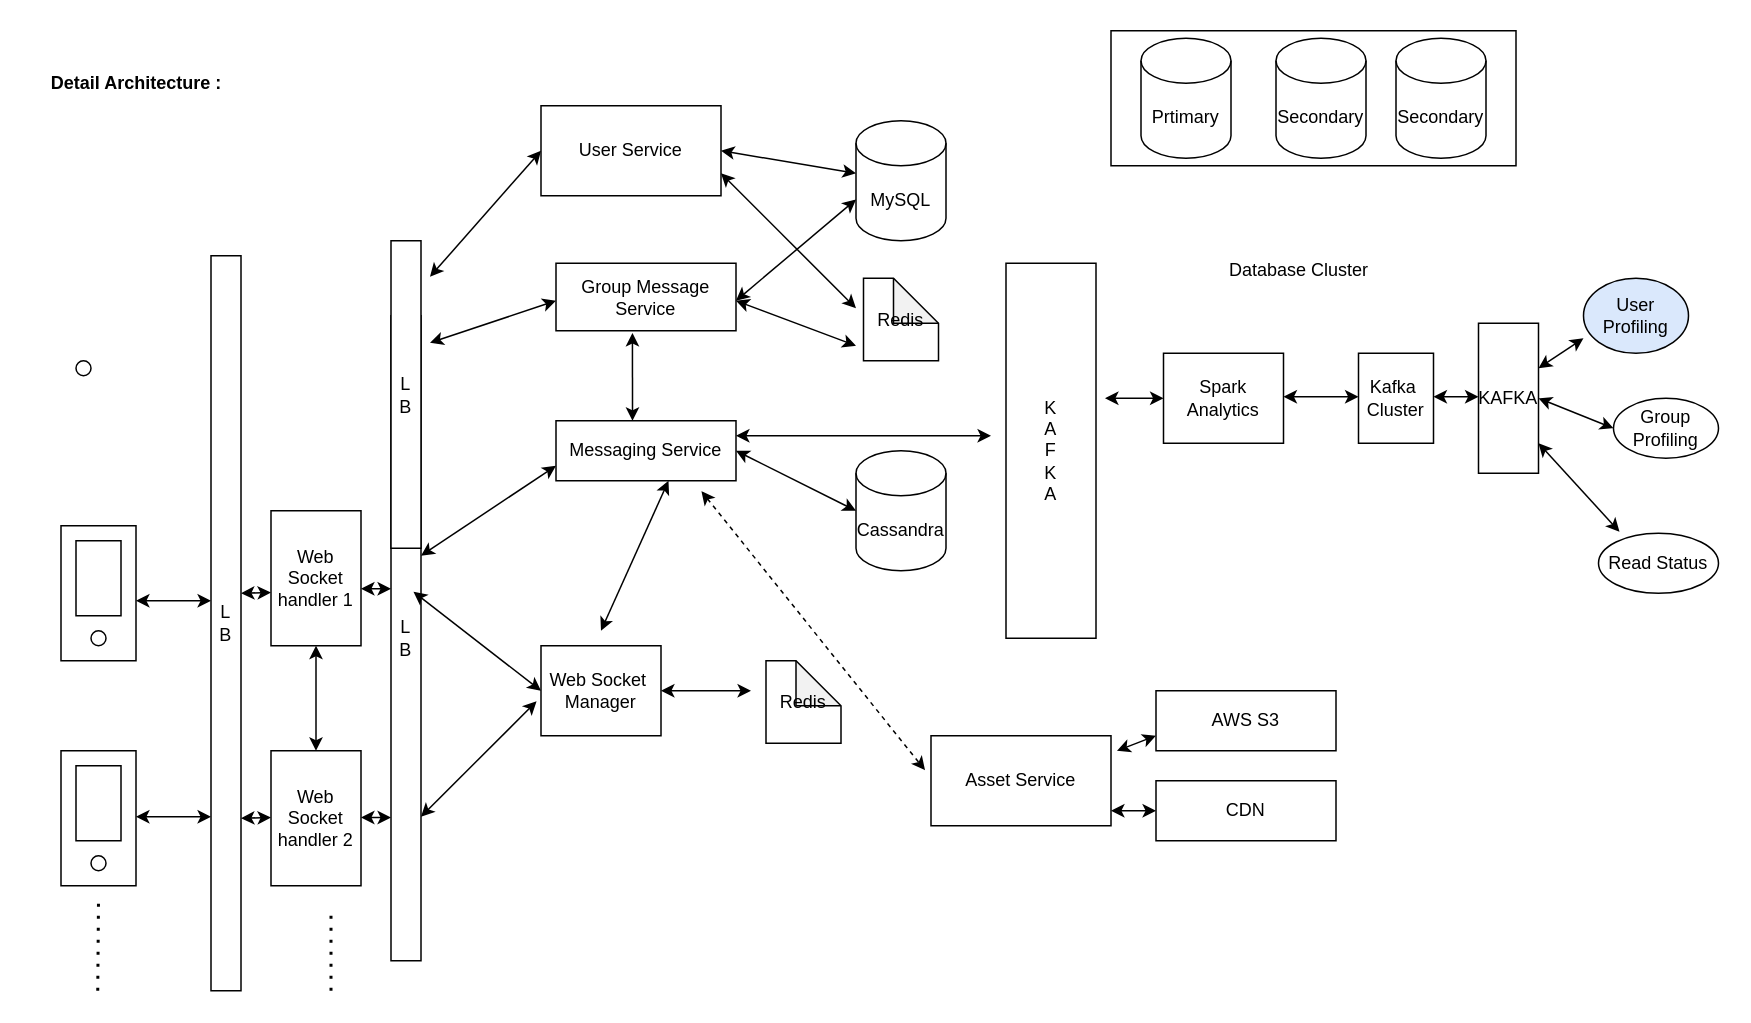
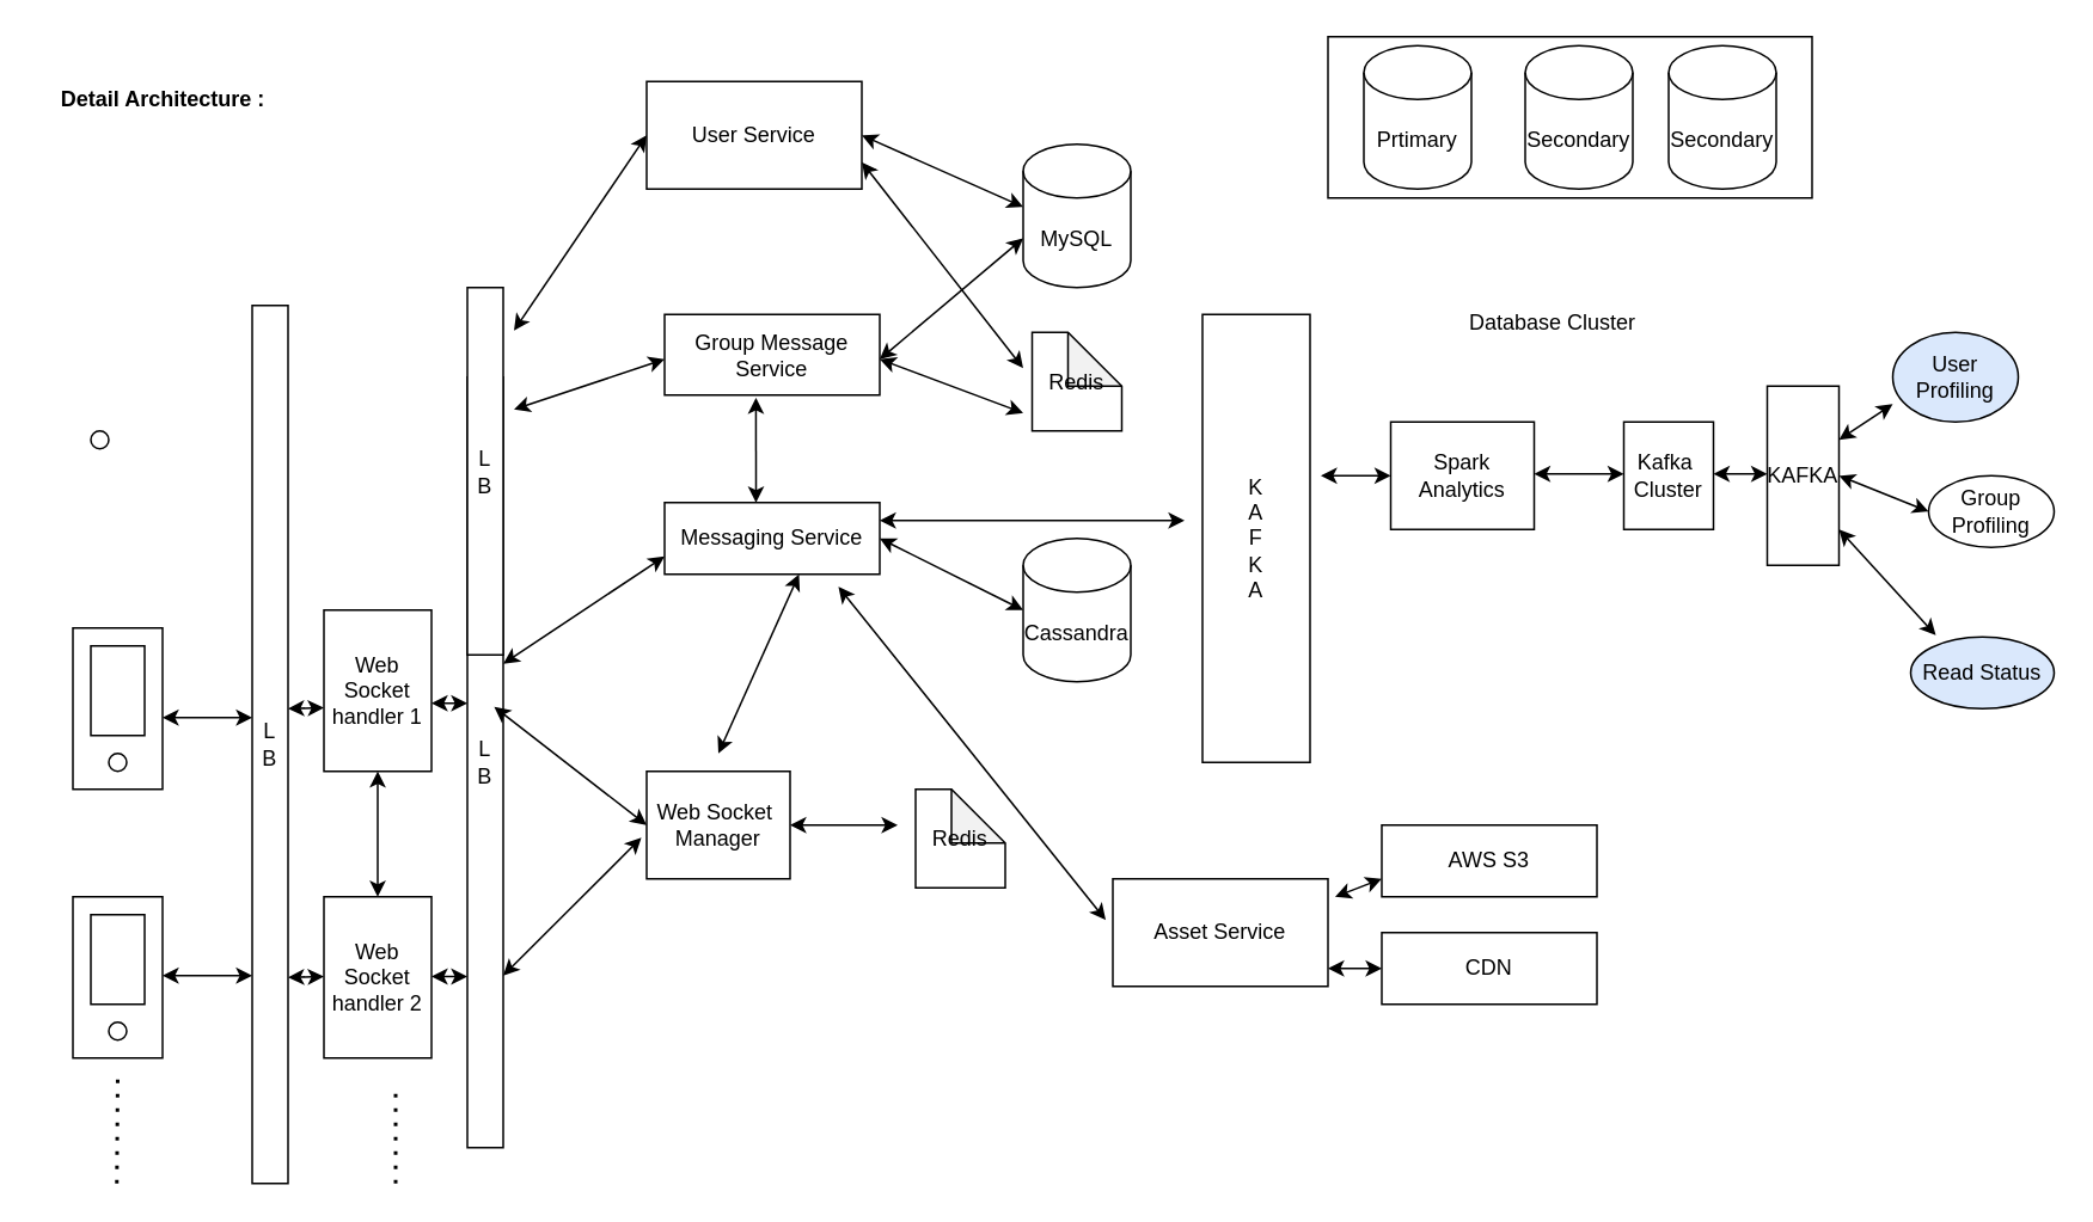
  <mxCell id="0" />
  <mxCell id="1" parent="0" />
  <mxCell id="2" value="" style="rounded=0;whiteSpace=wrap;html=1;" parent="1" vertex="1"><mxGeometry x="40" y="350" width="50" height="90" as="geometry" /></mxCell>
  <mxCell id="3" value="" style="rounded=0;whiteSpace=wrap;html=1;" parent="1" vertex="1"><mxGeometry x="50" y="360" width="30" height="50" as="geometry" /></mxCell>
  <mxCell id="4" value="" style="ellipse;whiteSpace=wrap;html=1;aspect=fixed;" parent="1" vertex="1"><mxGeometry x="60" y="420" width="10" height="10" as="geometry" /></mxCell>
  <mxCell id="5" value="" style="rounded=0;whiteSpace=wrap;html=1;" parent="1" vertex="1"><mxGeometry x="40" y="500" width="50" height="90" as="geometry" /></mxCell>
  <mxCell id="6" value="" style="rounded=0;whiteSpace=wrap;html=1;" parent="1" vertex="1"><mxGeometry x="50" y="510" width="30" height="50" as="geometry" /></mxCell>
  <mxCell id="7" value="" style="ellipse;whiteSpace=wrap;html=1;aspect=fixed;" parent="1" vertex="1"><mxGeometry x="60" y="570" width="10" height="10" as="geometry" /></mxCell>
  <mxCell id="8" value="L&lt;br&gt;B" style="rounded=0;whiteSpace=wrap;html=1;" parent="1" vertex="1"><mxGeometry x="140" y="170" width="20" height="490" as="geometry" /></mxCell>
  <mxCell id="9" style="edgeStyle=orthogonalEdgeStyle;rounded=0;orthogonalLoop=1;jettySize=auto;html=1;" edge="1" parent="1" source="10" target="62"><mxGeometry relative="1" as="geometry" /></mxCell>
  <mxCell id="10" value="L&lt;br&gt;B" style="rounded=0;whiteSpace=wrap;html=1;" parent="1" vertex="1"><mxGeometry x="260" y="210" width="20" height="430" as="geometry" /></mxCell>
  <mxCell id="11" value="Web Socket&lt;br&gt;handler 1" style="rounded=0;whiteSpace=wrap;html=1;" parent="1" vertex="1"><mxGeometry x="180" y="340" width="60" height="90" as="geometry" /></mxCell>
  <mxCell id="12" value="Web Socket&lt;br&gt;handler 2" style="rounded=0;whiteSpace=wrap;html=1;" parent="1" vertex="1"><mxGeometry x="180" y="500" width="60" height="90" as="geometry" /></mxCell>
  <mxCell id="13" value="" style="endArrow=none;dashed=1;html=1;dashPattern=1 3;strokeWidth=2;rounded=0;" parent="1" edge="1"><mxGeometry width="50" height="50" relative="1" as="geometry"><mxPoint x="220" y="660" as="sourcePoint" /><mxPoint x="220" y="610" as="targetPoint" /></mxGeometry></mxCell>
  <mxCell id="14" value="" style="endArrow=none;dashed=1;html=1;dashPattern=1 3;strokeWidth=2;rounded=0;" parent="1" edge="1"><mxGeometry width="50" height="50" relative="1" as="geometry"><mxPoint x="64.5" y="660" as="sourcePoint" /><mxPoint x="65" y="600" as="targetPoint" /></mxGeometry></mxCell>
  <mxCell id="15" value="" style="ellipse;whiteSpace=wrap;html=1;aspect=fixed;" parent="1" vertex="1"><mxGeometry x="50" y="240" width="10" height="10" as="geometry" /></mxCell>
  <mxCell id="16" value="Web Socket&amp;nbsp;&lt;br&gt;Manager" style="rounded=0;whiteSpace=wrap;html=1;" parent="1" vertex="1"><mxGeometry x="360" y="430" width="80" height="60" as="geometry" /></mxCell>
  <mxCell id="17" value="" style="endArrow=classic;startArrow=classic;html=1;rounded=0;" parent="1" edge="1"><mxGeometry width="50" height="50" relative="1" as="geometry"><mxPoint x="90" y="400" as="sourcePoint" /><mxPoint x="140" y="400" as="targetPoint" /></mxGeometry></mxCell>
  <mxCell id="18" value="" style="endArrow=classic;startArrow=classic;html=1;rounded=0;" parent="1" edge="1"><mxGeometry width="50" height="50" relative="1" as="geometry"><mxPoint x="90" y="543.99" as="sourcePoint" /><mxPoint x="140" y="544" as="targetPoint" /><Array as="points" /></mxGeometry></mxCell>
  <mxCell id="19" value="" style="endArrow=classic;startArrow=classic;html=1;rounded=0;entryX=0;entryY=0.5;entryDx=0;entryDy=0;" parent="1" target="16" edge="1"><mxGeometry width="50" height="50" relative="1" as="geometry"><mxPoint x="274.98" y="393.99" as="sourcePoint" /><mxPoint x="360" y="396" as="targetPoint" /></mxGeometry></mxCell>
  <mxCell id="20" value="" style="endArrow=classic;startArrow=classic;html=1;rounded=0;entryX=-0.037;entryY=0.617;entryDx=0;entryDy=0;entryPerimeter=0;" parent="1" target="16" edge="1"><mxGeometry width="50" height="50" relative="1" as="geometry"><mxPoint x="280" y="543.99" as="sourcePoint" /><mxPoint x="365.02" y="546" as="targetPoint" /></mxGeometry></mxCell>
  <mxCell id="21" value="" style="endArrow=classic;startArrow=classic;html=1;rounded=0;exitX=1;exitY=0.5;exitDx=0;exitDy=0;entryX=0;entryY=0.5;entryDx=0;entryDy=0;" parent="1" source="16" edge="1"><mxGeometry width="50" height="50" relative="1" as="geometry"><mxPoint x="510" y="450" as="sourcePoint" /><mxPoint x="500" y="460" as="targetPoint" /></mxGeometry></mxCell>
  <mxCell id="22" value="" style="endArrow=classic;startArrow=classic;html=1;rounded=0;" parent="1" edge="1"><mxGeometry width="50" height="50" relative="1" as="geometry"><mxPoint x="240" y="392" as="sourcePoint" /><mxPoint x="260" y="392" as="targetPoint" /></mxGeometry></mxCell>
  <mxCell id="23" value="" style="endArrow=classic;startArrow=classic;html=1;rounded=0;" parent="1" edge="1"><mxGeometry width="50" height="50" relative="1" as="geometry"><mxPoint x="240" y="544.5" as="sourcePoint" /><mxPoint x="260" y="544.5" as="targetPoint" /></mxGeometry></mxCell>
  <mxCell id="24" value="Messaging Service" style="rounded=0;whiteSpace=wrap;html=1;" parent="1" vertex="1"><mxGeometry x="370" y="280" width="120" height="40" as="geometry" /></mxCell>
  <mxCell id="25" value="Cassandra" style="shape=cylinder3;whiteSpace=wrap;html=1;boundedLbl=1;backgroundOutline=1;size=15;" parent="1" vertex="1"><mxGeometry x="570" y="300" width="60" height="80" as="geometry" /></mxCell>
  <mxCell id="26" value="Group Message Service" style="rounded=0;whiteSpace=wrap;html=1;" parent="1" vertex="1"><mxGeometry x="370" y="175" width="120" height="45" as="geometry" /></mxCell>
  <mxCell id="27" value="" style="endArrow=classic;startArrow=classic;html=1;rounded=0;entryX=0.433;entryY=1.025;entryDx=0;entryDy=0;entryPerimeter=0;" parent="1" edge="1"><mxGeometry width="50" height="50" relative="1" as="geometry"><mxPoint x="421" y="280" as="sourcePoint" /><mxPoint x="420.96" y="221.51" as="targetPoint" /></mxGeometry></mxCell>
  <mxCell id="28" value="" style="endArrow=classic;startArrow=classic;html=1;rounded=0;exitX=1;exitY=0.5;exitDx=0;exitDy=0;" parent="1" source="24" edge="1"><mxGeometry width="50" height="50" relative="1" as="geometry"><mxPoint x="520" y="390" as="sourcePoint" /><mxPoint x="570" y="340" as="targetPoint" /></mxGeometry></mxCell>
  <mxCell id="29" value="MySQL" style="shape=cylinder3;whiteSpace=wrap;html=1;boundedLbl=1;backgroundOutline=1;size=15;" parent="1" vertex="1"><mxGeometry x="570" y="80" width="60" height="80" as="geometry" /></mxCell>
  <mxCell id="30" value="Redis" style="shape=note;whiteSpace=wrap;html=1;backgroundOutline=1;darkOpacity=0.05;" parent="1" vertex="1"><mxGeometry x="575" y="185" width="50" height="55" as="geometry" /></mxCell>
  <mxCell id="31" value="" style="endArrow=classic;startArrow=classic;html=1;rounded=0;entryX=0;entryY=0;entryDx=0;entryDy=52.5;entryPerimeter=0;" parent="1" target="29" edge="1"><mxGeometry width="50" height="50" relative="1" as="geometry"><mxPoint x="490" y="200" as="sourcePoint" /><mxPoint x="540" y="150" as="targetPoint" /></mxGeometry></mxCell>
  <mxCell id="32" value="" style="endArrow=classic;startArrow=classic;html=1;rounded=0;" parent="1" edge="1"><mxGeometry width="50" height="50" relative="1" as="geometry"><mxPoint x="490" y="200" as="sourcePoint" /><mxPoint x="570" y="230" as="targetPoint" /></mxGeometry></mxCell>
  <mxCell id="33" value="" style="endArrow=classic;startArrow=classic;html=1;rounded=0;entryX=0;entryY=0.556;entryDx=0;entryDy=0;entryPerimeter=0;exitX=1.3;exitY=0.042;exitDx=0;exitDy=0;exitPerimeter=0;" parent="1" source="10" target="26" edge="1"><mxGeometry width="50" height="50" relative="1" as="geometry"><mxPoint x="166" y="183" as="sourcePoint" /><mxPoint x="360" y="212" as="targetPoint" /></mxGeometry></mxCell>
  <mxCell id="34" value="K&lt;br&gt;A&lt;br&gt;F&lt;br&gt;K&lt;br&gt;A" style="rounded=0;whiteSpace=wrap;html=1;" parent="1" vertex="1"><mxGeometry x="670" y="175" width="60" height="250" as="geometry" /></mxCell>
  <mxCell id="35" value="" style="endArrow=classic;startArrow=classic;html=1;rounded=0;" parent="1" edge="1"><mxGeometry width="50" height="50" relative="1" as="geometry"><mxPoint x="490" y="290" as="sourcePoint" /><mxPoint x="660" y="290" as="targetPoint" /></mxGeometry></mxCell>
  <mxCell id="36" value="Spark Analytics" style="rounded=0;whiteSpace=wrap;html=1;" parent="1" vertex="1"><mxGeometry x="775" y="235" width="80" height="60" as="geometry" /></mxCell>
  <mxCell id="37" value="Kafka&amp;nbsp;&lt;br&gt;Cluster" style="rounded=0;whiteSpace=wrap;html=1;" parent="1" vertex="1"><mxGeometry x="905" y="235" width="50" height="60" as="geometry" /></mxCell>
  <mxCell id="38" value="KAFKA" style="rounded=0;whiteSpace=wrap;html=1;" parent="1" vertex="1"><mxGeometry x="985" y="215" width="40" height="100" as="geometry" /></mxCell>
  <mxCell id="39" value="User Profiling" style="ellipse;whiteSpace=wrap;html=1;fillColor=#dae8fc;" parent="1" vertex="1"><mxGeometry x="1055" y="185" width="70" height="50" as="geometry" /></mxCell>
  <mxCell id="40" value="Group Profiling" style="ellipse;whiteSpace=wrap;html=1;" parent="1" vertex="1"><mxGeometry x="1075" y="265" width="70" height="40" as="geometry" /></mxCell>
- <mxCell id="41" value="Read Status" style="ellipse;whiteSpace=wrap;html=1;" parent="1" vertex="1"><mxGeometry x="1065" y="355" width="80" height="40" as="geometry" /></mxCell>
+ <mxCell id="41" value="Read Status" style="ellipse;whiteSpace=wrap;html=1;fillColor=#dae8fc;" parent="1" vertex="1"><mxGeometry x="1065" y="355" width="80" height="40" as="geometry" /></mxCell>
  <mxCell id="42" value="" style="endArrow=classic;startArrow=classic;html=1;rounded=0;entryX=0;entryY=0.5;entryDx=0;entryDy=0;exitX=1.1;exitY=0.36;exitDx=0;exitDy=0;exitPerimeter=0;" parent="1" target="36" edge="1" source="34"><mxGeometry width="50" height="50" relative="1" as="geometry"><mxPoint x="730" y="350" as="sourcePoint" /><mxPoint x="788.02" y="349" as="targetPoint" /><Array as="points" /></mxGeometry></mxCell>
  <mxCell id="43" value="" style="endArrow=classic;startArrow=classic;html=1;rounded=0;entryX=0;entryY=0.5;entryDx=0;entryDy=0;" parent="1" edge="1"><mxGeometry width="50" height="50" relative="1" as="geometry"><mxPoint x="855" y="264" as="sourcePoint" /><mxPoint x="905" y="264" as="targetPoint" /><Array as="points" /></mxGeometry></mxCell>
  <mxCell id="44" value="" style="endArrow=classic;startArrow=classic;html=1;rounded=0;" parent="1" edge="1"><mxGeometry width="50" height="50" relative="1" as="geometry"><mxPoint x="955" y="264" as="sourcePoint" /><mxPoint x="985" y="264" as="targetPoint" /><Array as="points" /></mxGeometry></mxCell>
  <mxCell id="45" value="" style="endArrow=classic;startArrow=classic;html=1;rounded=0;entryX=0;entryY=0.8;entryDx=0;entryDy=0;entryPerimeter=0;" parent="1" target="39" edge="1"><mxGeometry width="50" height="50" relative="1" as="geometry"><mxPoint x="1025" y="245" as="sourcePoint" /><mxPoint x="1075" y="245" as="targetPoint" /><Array as="points" /></mxGeometry></mxCell>
  <mxCell id="46" value="" style="endArrow=classic;startArrow=classic;html=1;rounded=0;entryX=0;entryY=0.5;entryDx=0;entryDy=0;" parent="1" target="40" edge="1"><mxGeometry width="50" height="50" relative="1" as="geometry"><mxPoint x="1025" y="265" as="sourcePoint" /><mxPoint x="1075" y="265" as="targetPoint" /><Array as="points" /></mxGeometry></mxCell>
  <mxCell id="47" value="" style="endArrow=classic;startArrow=classic;html=1;rounded=0;entryX=0.175;entryY=-0.025;entryDx=0;entryDy=0;entryPerimeter=0;" parent="1" target="41" edge="1"><mxGeometry width="50" height="50" relative="1" as="geometry"><mxPoint x="1025" y="295" as="sourcePoint" /><mxPoint x="1075" y="295" as="targetPoint" /><Array as="points" /></mxGeometry></mxCell>
- <mxCell id="48" value="User Service" style="rounded=0;whiteSpace=wrap;html=1;" parent="1" vertex="1"><mxGeometry x="360" y="70" width="120" height="60" as="geometry" /></mxCell>
+ <mxCell id="48" value="User Service" style="rounded=0;whiteSpace=wrap;html=1;" parent="1" vertex="1"><mxGeometry x="360" y="45" width="120" height="60" as="geometry" /></mxCell>
  <mxCell id="49" value="" style="endArrow=classic;startArrow=classic;html=1;rounded=0;entryX=0;entryY=0.5;entryDx=0;entryDy=0;exitX=1.3;exitY=0.117;exitDx=0;exitDy=0;exitPerimeter=0;" parent="1" target="48" edge="1" source="62"><mxGeometry width="50" height="50" relative="1" as="geometry"><mxPoint x="160" y="160" as="sourcePoint" /><mxPoint x="210" y="110" as="targetPoint" /></mxGeometry></mxCell>
  <mxCell id="50" value="" style="endArrow=classic;startArrow=classic;html=1;rounded=0;entryX=0;entryY=0.5;entryDx=0;entryDy=0;exitX=1;exitY=0.5;exitDx=0;exitDy=0;" parent="1" source="48" edge="1"><mxGeometry width="50" height="50" relative="1" as="geometry"><mxPoint x="370" y="175" as="sourcePoint" /><mxPoint x="570" y="115" as="targetPoint" /></mxGeometry></mxCell>
  <mxCell id="51" value="" style="endArrow=classic;startArrow=classic;html=1;rounded=0;exitX=1;exitY=0.75;exitDx=0;exitDy=0;" parent="1" source="48" edge="1"><mxGeometry width="50" height="50" relative="1" as="geometry"><mxPoint x="520" y="255" as="sourcePoint" /><mxPoint x="570" y="205" as="targetPoint" /></mxGeometry></mxCell>
  <mxCell id="52" value="" style="rounded=0;whiteSpace=wrap;html=1;" parent="1" vertex="1"><mxGeometry x="740" y="20" width="270" height="90" as="geometry" /></mxCell>
  <mxCell id="53" value="Prtimary" style="shape=cylinder3;whiteSpace=wrap;html=1;boundedLbl=1;backgroundOutline=1;size=15;" parent="1" vertex="1"><mxGeometry x="760" y="25" width="60" height="80" as="geometry" /></mxCell>
  <mxCell id="54" value="Secondary" style="shape=cylinder3;whiteSpace=wrap;html=1;boundedLbl=1;backgroundOutline=1;size=15;" parent="1" vertex="1"><mxGeometry x="850" y="25" width="60" height="80" as="geometry" /></mxCell>
  <mxCell id="55" value="Secondary" style="shape=cylinder3;whiteSpace=wrap;html=1;boundedLbl=1;backgroundOutline=1;size=15;" parent="1" vertex="1"><mxGeometry x="930" y="25" width="60" height="80" as="geometry" /></mxCell>
  <mxCell id="56" value="Database Cluster" style="text;html=1;align=center;verticalAlign=middle;resizable=0;points=[];autosize=1;strokeColor=none;fillColor=none;" parent="1" vertex="1"><mxGeometry x="805" y="165" width="120" height="30" as="geometry" /></mxCell>
  <mxCell id="57" value="" style="endArrow=classic;startArrow=classic;html=1;rounded=0;entryX=0;entryY=0.75;entryDx=0;entryDy=0;" parent="1" target="24" edge="1"><mxGeometry width="50" height="50" relative="1" as="geometry"><mxPoint x="280" y="370" as="sourcePoint" /><mxPoint x="330" y="320" as="targetPoint" /></mxGeometry></mxCell>
  <mxCell id="58" value="" style="endArrow=classic;startArrow=classic;html=1;rounded=0;" parent="1" edge="1"><mxGeometry width="50" height="50" relative="1" as="geometry"><mxPoint x="160" y="395" as="sourcePoint" /><mxPoint x="180" y="394.5" as="targetPoint" /></mxGeometry></mxCell>
  <mxCell id="59" value="" style="endArrow=classic;startArrow=classic;html=1;rounded=0;" parent="1" edge="1"><mxGeometry width="50" height="50" relative="1" as="geometry"><mxPoint x="160" y="545" as="sourcePoint" /><mxPoint x="180" y="544.5" as="targetPoint" /></mxGeometry></mxCell>
  <mxCell id="60" value="Redis" style="shape=note;whiteSpace=wrap;html=1;backgroundOutline=1;darkOpacity=0.05;" parent="1" vertex="1"><mxGeometry x="510" y="440" width="50" height="55" as="geometry" /></mxCell>
  <mxCell id="61" value="&lt;b&gt;Detail Architecture :&lt;/b&gt;" style="text;html=1;align=center;verticalAlign=middle;resizable=0;points=[];autosize=1;strokeColor=none;fillColor=none;" parent="1" vertex="1"><mxGeometry x="20" y="40" width="140" height="30" as="geometry" /></mxCell>
  <mxCell id="62" value="L&lt;br&gt;B" style="rounded=0;whiteSpace=wrap;html=1;" vertex="1" parent="1"><mxGeometry x="260" y="160" width="20" height="205" as="geometry" /></mxCell>
  <mxCell id="63" value="" style="endArrow=classic;startArrow=classic;html=1;rounded=0;entryX=0;entryY=0.75;entryDx=0;entryDy=0;" edge="1" parent="1"><mxGeometry width="50" height="50" relative="1" as="geometry"><mxPoint x="400" y="420" as="sourcePoint" /><mxPoint x="445" y="320" as="targetPoint" /></mxGeometry></mxCell>
  <mxCell id="64" value="" style="endArrow=classic;startArrow=classic;html=1;rounded=0;entryX=0.5;entryY=1;entryDx=0;entryDy=0;" edge="1" parent="1" target="11"><mxGeometry width="50" height="50" relative="1" as="geometry"><mxPoint x="210" y="500" as="sourcePoint" /><mxPoint x="255" y="400" as="targetPoint" /><Array as="points" /></mxGeometry></mxCell>
  <mxCell id="65" value="Asset Service" style="rounded=0;whiteSpace=wrap;html=1;" vertex="1" parent="1"><mxGeometry x="620" y="490" width="120" height="60" as="geometry" /></mxCell>
  <mxCell id="66" value="AWS S3" style="rounded=0;whiteSpace=wrap;html=1;" vertex="1" parent="1"><mxGeometry x="770" y="460" width="120" height="40" as="geometry" /></mxCell>
  <mxCell id="67" value="CDN" style="rounded=0;whiteSpace=wrap;html=1;" vertex="1" parent="1"><mxGeometry x="770" y="520" width="120" height="40" as="geometry" /></mxCell>
- <mxCell id="68" value="" style="endArrow=classic;startArrow=classic;html=1;rounded=0;entryX=-0.033;entryY=0.383;entryDx=0;entryDy=0;entryPerimeter=0;exitX=0.808;exitY=1.175;exitDx=0;exitDy=0;exitPerimeter=0;dashed=1;" edge="1" parent="1" source="24" target="65"><mxGeometry width="50" height="50" relative="1" as="geometry"><mxPoint x="280" y="574.5" as="sourcePoint" /><mxPoint x="330" y="574.51" as="targetPoint" /><Array as="points" /></mxGeometry></mxCell>
+ <mxCell id="68" value="" style="endArrow=classic;startArrow=classic;html=1;rounded=0;entryX=-0.033;entryY=0.383;entryDx=0;entryDy=0;entryPerimeter=0;exitX=0.808;exitY=1.175;exitDx=0;exitDy=0;exitPerimeter=0;" edge="1" parent="1" source="24" target="65"><mxGeometry width="50" height="50" relative="1" as="geometry"><mxPoint x="280" y="574.5" as="sourcePoint" /><mxPoint x="330" y="574.51" as="targetPoint" /><Array as="points" /></mxGeometry></mxCell>
  <mxCell id="69" value="" style="endArrow=classic;startArrow=classic;html=1;rounded=0;" edge="1" parent="1"><mxGeometry width="50" height="50" relative="1" as="geometry"><mxPoint x="743.96" y="500" as="sourcePoint" /><mxPoint x="770" y="490" as="targetPoint" /><Array as="points" /></mxGeometry></mxCell>
  <mxCell id="70" value="" style="endArrow=classic;startArrow=classic;html=1;rounded=0;entryX=0;entryY=0.5;entryDx=0;entryDy=0;" edge="1" parent="1" target="67"><mxGeometry width="50" height="50" relative="1" as="geometry"><mxPoint x="740" y="540" as="sourcePoint" /><mxPoint x="766.04" y="530" as="targetPoint" /><Array as="points" /></mxGeometry></mxCell>
